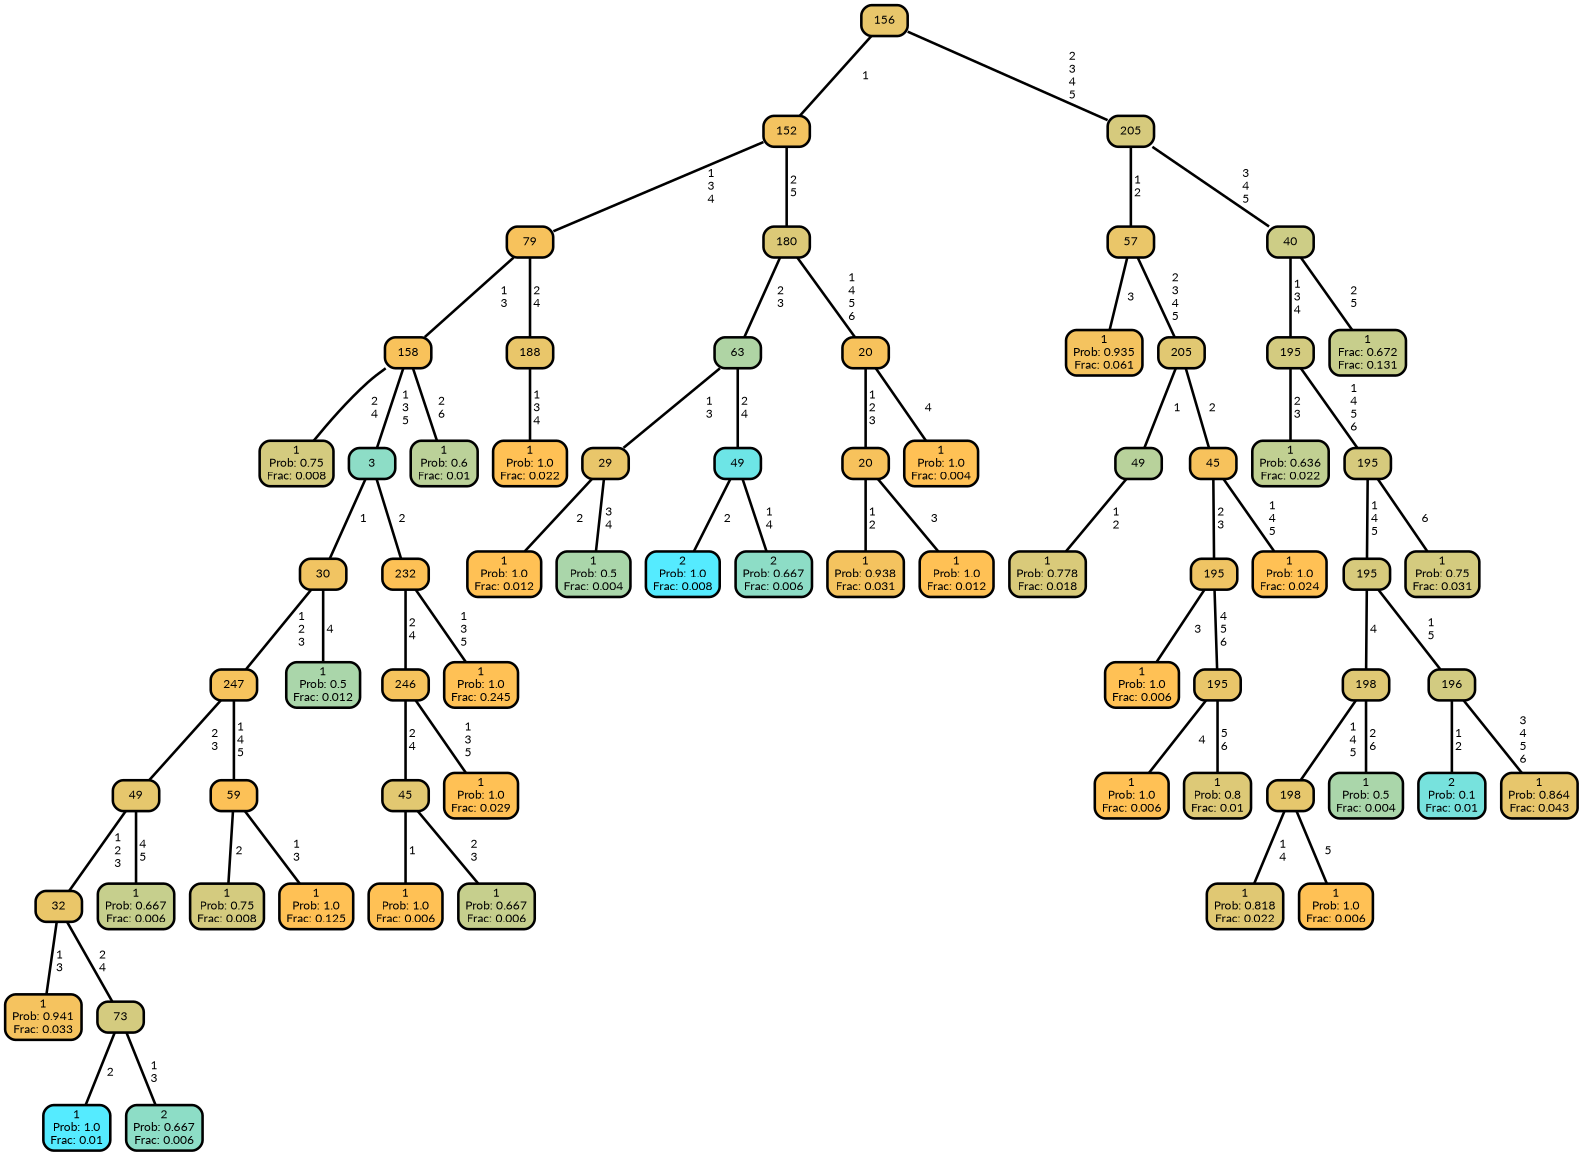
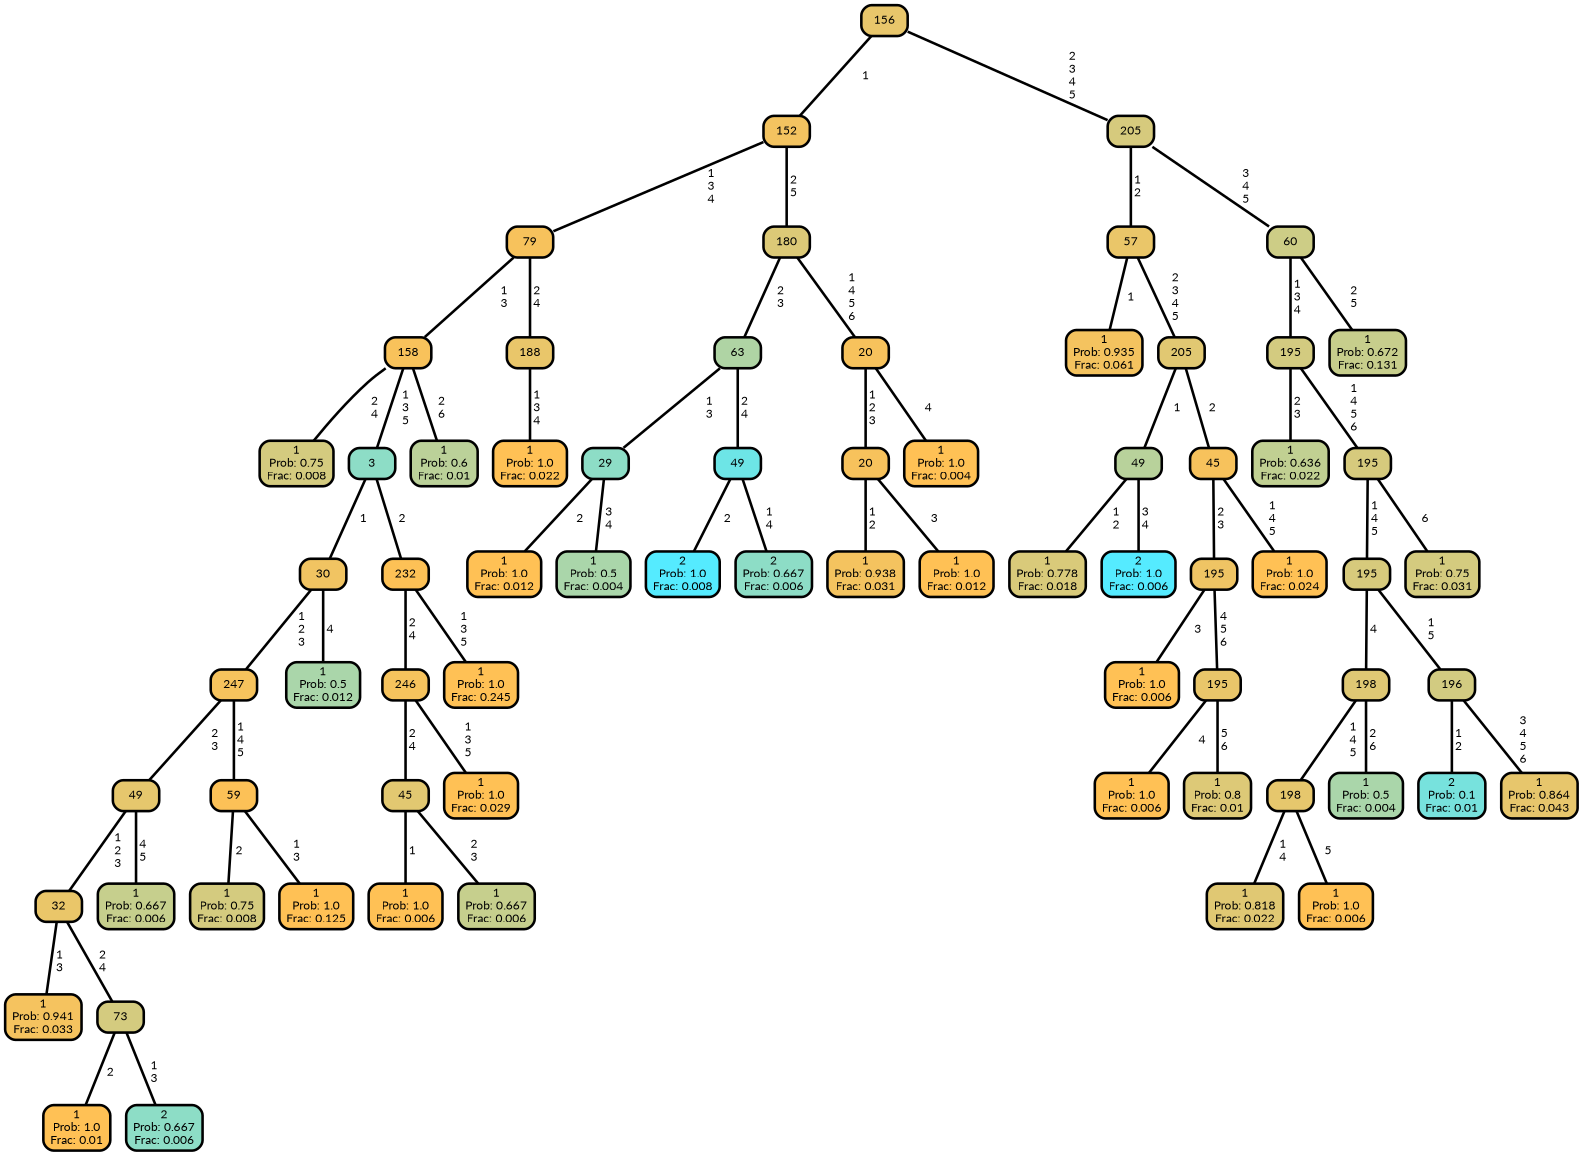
  graph {
    fontname=Lato
    ranksep="0 equally"
    splines=straight
    node [color=black fillcolor="#ffc155" fontcolor=black fontname=Lato penwidth=3 shape=box style="filled, rounded"]
    edge [color=black fontname=Lato penwidth=3]
    n1 [fillcolor="#d4cb7f" label="1\nProb: 0.75\nFrac: 0.008"]
    n2 [fillcolor="#f8c25b" label=158]
    n3 [fillcolor="#8dddc6" label=3]
    n4 [fillcolor="#bbd199" label="1\nProb: 0.6\nFrac: 0.01"]
    n5 [fillcolor="#f1c462" label=30]
    n6 [fillcolor="#fdc156" label=232]
    n7 [fillcolor="#f5c35f" label="1\nProb: 0.941\nFrac: 0.033"]
    n8 [fillcolor="#eac669" label=32]
    n9 [fillcolor="#d4cb7f" label=73]
-   n10 [fillcolor="#55ebff" label="1\nProb: 1.0\nFrac: 0.01"]
+   n10 [label="1\nProb: 1.0\nFrac: 0.01"]
    n11 [fillcolor="#8dddc6" label="2\nProb: 0.667\nFrac: 0.006"]
    n12 [fillcolor="#e6c76d" label=49]
    n13 [fillcolor="#c6cf8d" label="1\nProb: 0.667\nFrac: 0.006"]
    n14 [fillcolor="#f6c35d" label=247]
    n15 [fillcolor="#fcc157" label=59]
    n16 [fillcolor="#d4cb7f" label="1\nProb: 0.75\nFrac: 0.008"]
    n17 [label="1\nProb: 1.0\nFrac: 0.125"]
    n18 [fillcolor="#aad6aa" label="1\nProb: 0.5\nFrac: 0.012"]
    n19 [fillcolor="#f6c35d" label=246]
    n20 [label="1\nProb: 1.0\nFrac: 0.245"]
    n21 [label="1\nProb: 1.0\nFrac: 0.006"]
    n22 [fillcolor="#e2c871" label=45]
    n23 [fillcolor="#c6cf8d" label="1\nProb: 0.667\nFrac: 0.006"]
    n24 [label="1\nProb: 1.0\nFrac: 0.029"]
    n25 [fillcolor="#f7c25c" label=79]
    n26 [fillcolor="#e9c66a" label=188]
    n27 [label="1\nProb: 1.0\nFrac: 0.022"]
    n28 [fillcolor="#f3c360" label=152]
    n29 [fillcolor="#dcc977" label=180]
    n30 [fillcolor="#afd4a4" label=63]
    n31 [fillcolor="#f7c25c" label=20]
    n32 [label="1\nProb: 1.0\nFrac: 0.012"]
-   n33 [fillcolor="#e9c66a" label=29]
+   n33 [fillcolor="#8dddc6" label=29]
    n34 [fillcolor="#aad6aa" label="1\nProb: 0.5\nFrac: 0.004"]
    n35 [fillcolor="#6de5e6" label=49]
    n36 [fillcolor="#55ebff" label="2\nProb: 1.0\nFrac: 0.008"]
    n37 [fillcolor="#8dddc6" label="2\nProb: 0.667\nFrac: 0.006"]
    n38 [fillcolor="#f7c25c" label=20]
    n39 [label="1\nProb: 1.0\nFrac: 0.004"]
    n40 [fillcolor="#f4c35f" label="1\nProb: 0.938\nFrac: 0.031"]
    n41 [label="1\nProb: 1.0\nFrac: 0.012"]
    n42 [fillcolor="#e8c66b" label=156]
    n43 [fillcolor="#d6ca7d" label=205]
    n44 [fillcolor="#eac669" label=57]
-   n45 [fillcolor="#cdcd86" label=40]
+   n45 [fillcolor="#cdcd86" label=60]
    n46 [fillcolor="#f4c35f" label="1\nProb: 0.935\nFrac: 0.061"]
    n47 [fillcolor="#e1c872" label=205]
    n48 [fillcolor="#b8d29b" label=49]
    n49 [fillcolor="#f7c25c" label=45]
    n50 [fillcolor="#d9ca7a" label="1\nProb: 0.778\nFrac: 0.018"]
+   n51 [fillcolor="#55ebff" label="2\nProb: 1.0\nFrac: 0.006"]
    n52 [fillcolor="#efc464" label=195]
    n53 [label="1\nProb: 1.0\nFrac: 0.024"]
    n54 [label="1\nProb: 1.0\nFrac: 0.006"]
    n55 [fillcolor="#e9c66a" label=195]
    n56 [label="1\nProb: 1.0\nFrac: 0.006"]
    n57 [fillcolor="#ddc977" label="1\nProb: 0.8\nFrac: 0.01"]
    n58 [fillcolor="#d3cb80" label=195]
-   n59 [fillcolor="#c7ce8c" label="1\nFrac: 0.672\nFrac: 0.131"]
+   n59 [fillcolor="#c7ce8c" label="1\nProb: 0.672\nFrac: 0.131"]
    n60 [fillcolor="#c1d092" label="1\nProb: 0.636\nFrac: 0.022"]
    n61 [fillcolor="#d6ca7d" label=195]
    n62 [fillcolor="#d7ca7c" label=195]
    n63 [fillcolor="#d4cb7f" label="1\nProb: 0.75\nFrac: 0.031"]
    n64 [fillcolor="#e0c873" label="1\nProb: 0.818\nFrac: 0.022"]
    n65 [fillcolor="#e6c76d" label=198]
    n66 [label="1\nProb: 1.0\nFrac: 0.006"]
    n67 [fillcolor="#dfc874" label=198]
    n68 [fillcolor="#aad6aa" label="1\nProb: 0.5\nFrac: 0.004"]
    n69 [fillcolor="#d2cb81" label=196]
    n70 [fillcolor="#77e2dd" label="2\nProb: 0.1\nFrac: 0.01"]
    n71 [fillcolor="#e7c66c" label="1\nProb: 0.864\nFrac: 0.043"]
    subgraph sub_1 {
      rank=same
    }
    n2 -- n1 [label=" 2\n 4"]
    n2 -- n3 [label=" 1\n 3\n 5"]
    n2 -- n4 [label=" 2\n 6"]
    n3 -- n5 [label=" 1"]
    n3 -- n6 [label=" 2"]
    n5 -- n14 [label=" 1\n 2\n 3"]
    n5 -- n18 [label=" 4"]
    n6 -- n19 [label=" 2\n 4"]
    n6 -- n20 [label=" 1\n 3\n 5"]
    n8 -- n7 [label=" 1\n 3"]
    n8 -- n9 [label=" 2\n 4"]
    n9 -- n10 [label=" 2"]
    n9 -- n11 [label=" 1\n 3"]
    n12 -- n8 [label=" 1\n 2\n 3"]
    n12 -- n13 [label=" 4\n 5"]
    n14 -- n12 [label=" 2\n 3"]
    n14 -- n15 [label=" 1\n 4\n 5"]
    n15 -- n16 [label=" 2"]
    n15 -- n17 [label=" 1\n 3"]
    n19 -- n22 [label=" 2\n 4"]
    n19 -- n24 [label=" 1\n 3\n 5"]
    n22 -- n21 [label=" 1"]
    n22 -- n23 [label=" 2\n 3"]
    n25 -- n2 [label=" 1\n 3"]
    n25 -- n26 [label=" 2\n 4"]
    n26 -- n27 [label=" 1\n 3\n 4"]
    n28 -- n25 [label=" 1\n 3\n 4"]
    n28 -- n29 [label=" 2\n 5"]
    n29 -- n30 [label=" 2\n 3"]
    n29 -- n31 [label=" 1\n 4\n 5\n 6"]
    n30 -- n33 [label=" 1\n 3"]
    n30 -- n35 [label=" 2\n 4"]
    n31 -- n38 [label=" 1\n 2\n 3"]
    n31 -- n39 [label=" 4"]
    n33 -- n32 [label=" 2"]
    n33 -- n34 [label=" 3\n 4"]
    n35 -- n36 [label=" 2"]
    n35 -- n37 [label=" 1\n 4"]
    n38 -- n40 [label=" 1\n 2"]
    n38 -- n41 [label=" 3"]
    n42 -- n28 [label=" 1"]
    n42 -- n43 [label=" 2\n 3\n 4\n 5"]
    n43 -- n44 [label=" 1\n 2"]
    n43 -- n45 [label=" 3\n 4\n 5"]
-   n44 -- n46 [label=" 3"]
+   n44 -- n46 [label=" 1"]
    n44 -- n47 [label=" 2\n 3\n 4\n 5"]
    n45 -- n58 [label=" 1\n 3\n 4"]
    n45 -- n59 [label=" 2\n 5"]
    n47 -- n48 [label=" 1"]
    n47 -- n49 [label=" 2"]
    n48 -- n50 [label=" 1\n 2"]
+   n48 -- n51 [label=" 3\n 4"]
    n49 -- n52 [label=" 2\n 3"]
    n49 -- n53 [label=" 1\n 4\n 5"]
    n52 -- n54 [label=" 3"]
    n52 -- n55 [label=" 4\n 5\n 6"]
    n55 -- n56 [label=" 4"]
    n55 -- n57 [label=" 5\n 6"]
    n58 -- n60 [label=" 2\n 3"]
    n58 -- n61 [label=" 1\n 4\n 5\n 6"]
    n61 -- n62 [label=" 1\n 4\n 5"]
    n61 -- n63 [label=" 6"]
    n62 -- n67 [label=" 4"]
    n62 -- n69 [label=" 1\n 5"]
    n65 -- n64 [label=" 1\n 4"]
    n65 -- n66 [label=" 5"]
    n67 -- n65 [label=" 1\n 4\n 5"]
    n67 -- n68 [label=" 2\n 6"]
    n69 -- n70 [label=" 1\n 2"]
    n69 -- n71 [label=" 3\n 4\n 5\n 6"]
  }
